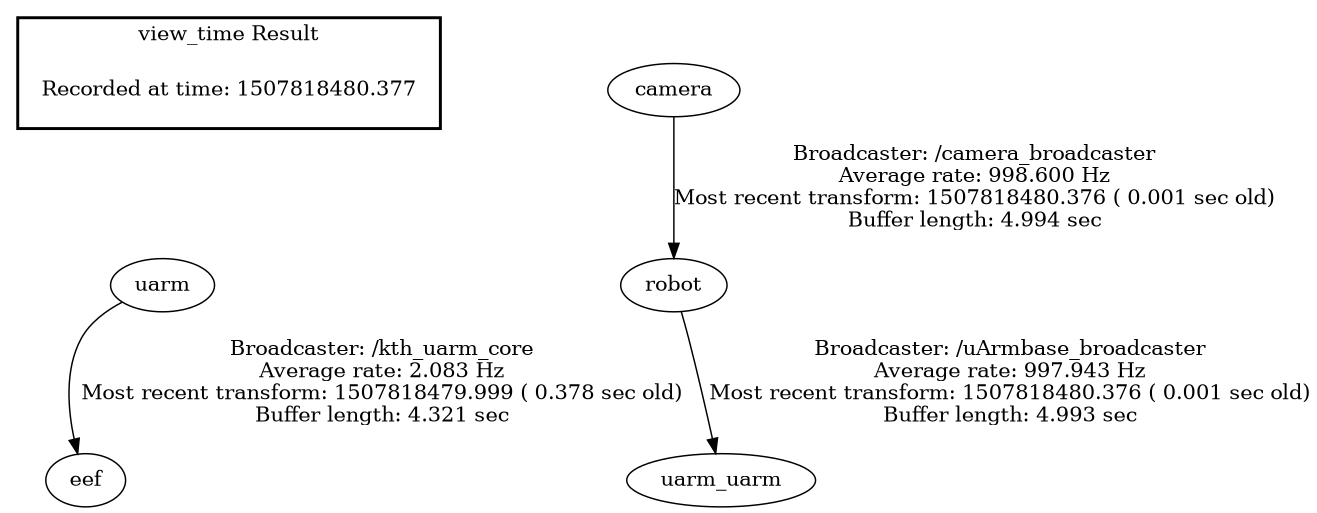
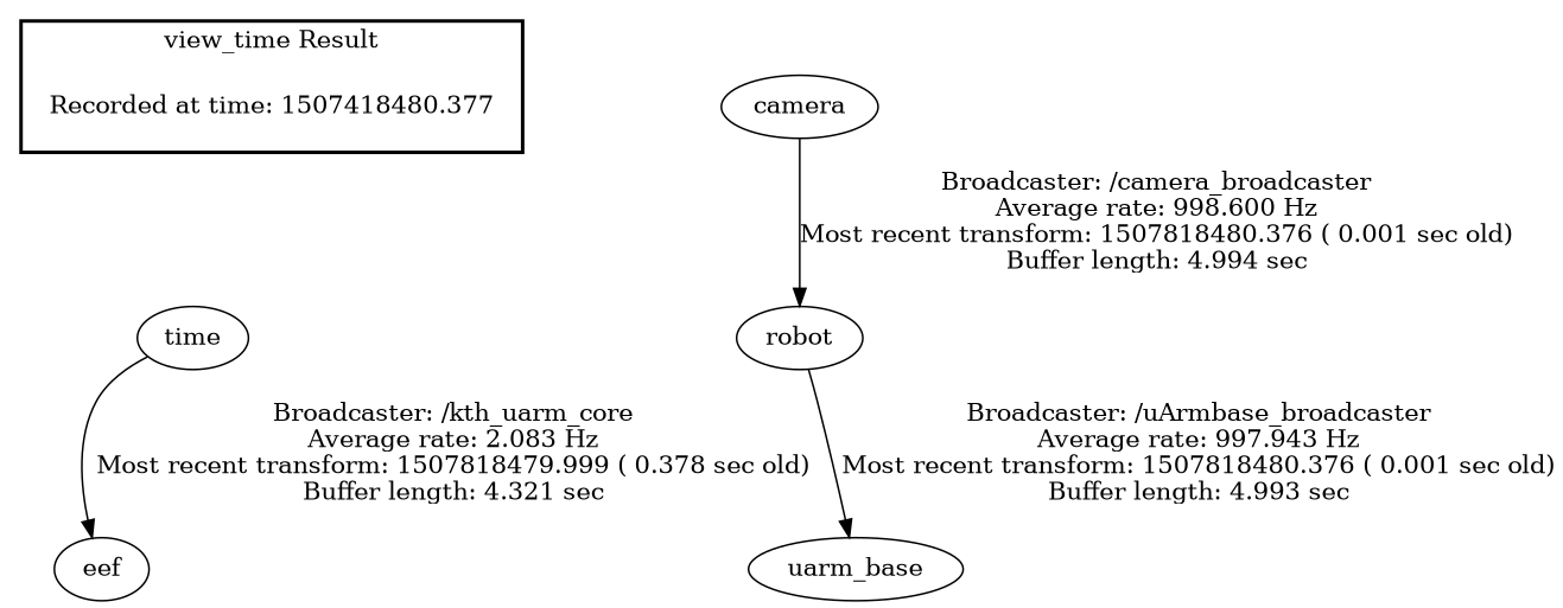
  digraph {
-   "Recorded at time: 1507818480.377" [shape=plaintext]
+   "Recorded at time: 1507818480.377" [shape=plaintext label="Recorded at time: 1507418480.377"]
    robot
-   uarm
-   uarm_base [label=uarm_uarm]
+   uarm [label=time]
+   uarm_base
    camera
    eef
    subgraph cluster_1 {
      color=black
      label="view_time Result"
      style=bold
      "Recorded at time: 1507818480.377"
    }
    "Recorded at time: 1507818480.377" -> robot [style=invis]
    "Recorded at time: 1507818480.377" -> uarm [style=invis]
    robot -> uarm_base [label="Broadcaster: /uArmbase_broadcaster\nAverage rate: 997.943 Hz\nMost recent transform: 1507818480.376 ( 0.001 sec old)\nBuffer length: 4.993 sec\n"]
    uarm -> eef [label="Broadcaster: /kth_uarm_core\nAverage rate: 2.083 Hz\nMost recent transform: 1507818479.999 ( 0.378 sec old)\nBuffer length: 4.321 sec\n"]
    camera -> robot [label="Broadcaster: /camera_broadcaster\nAverage rate: 998.600 Hz\nMost recent transform: 1507818480.376 ( 0.001 sec old)\nBuffer length: 4.994 sec\n"]
  }
